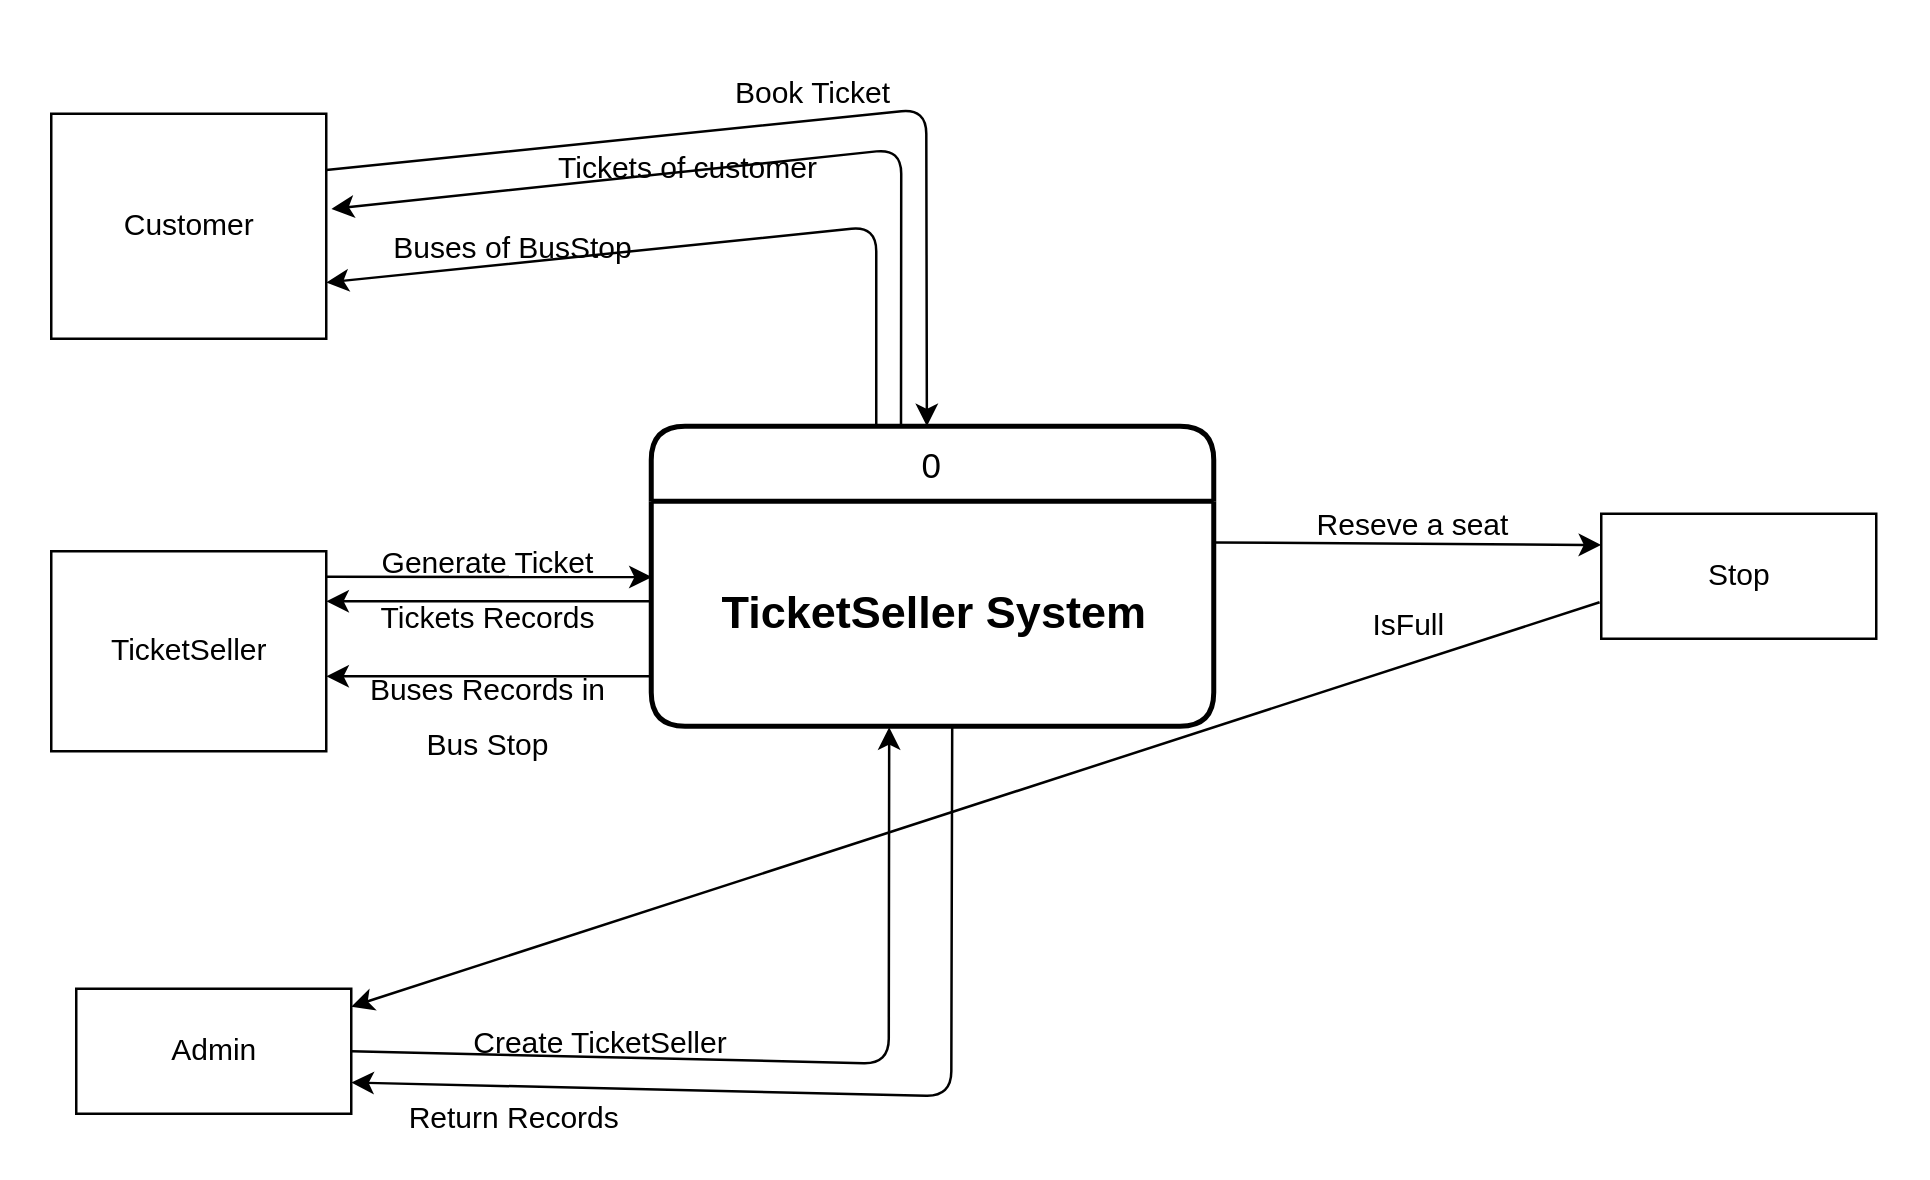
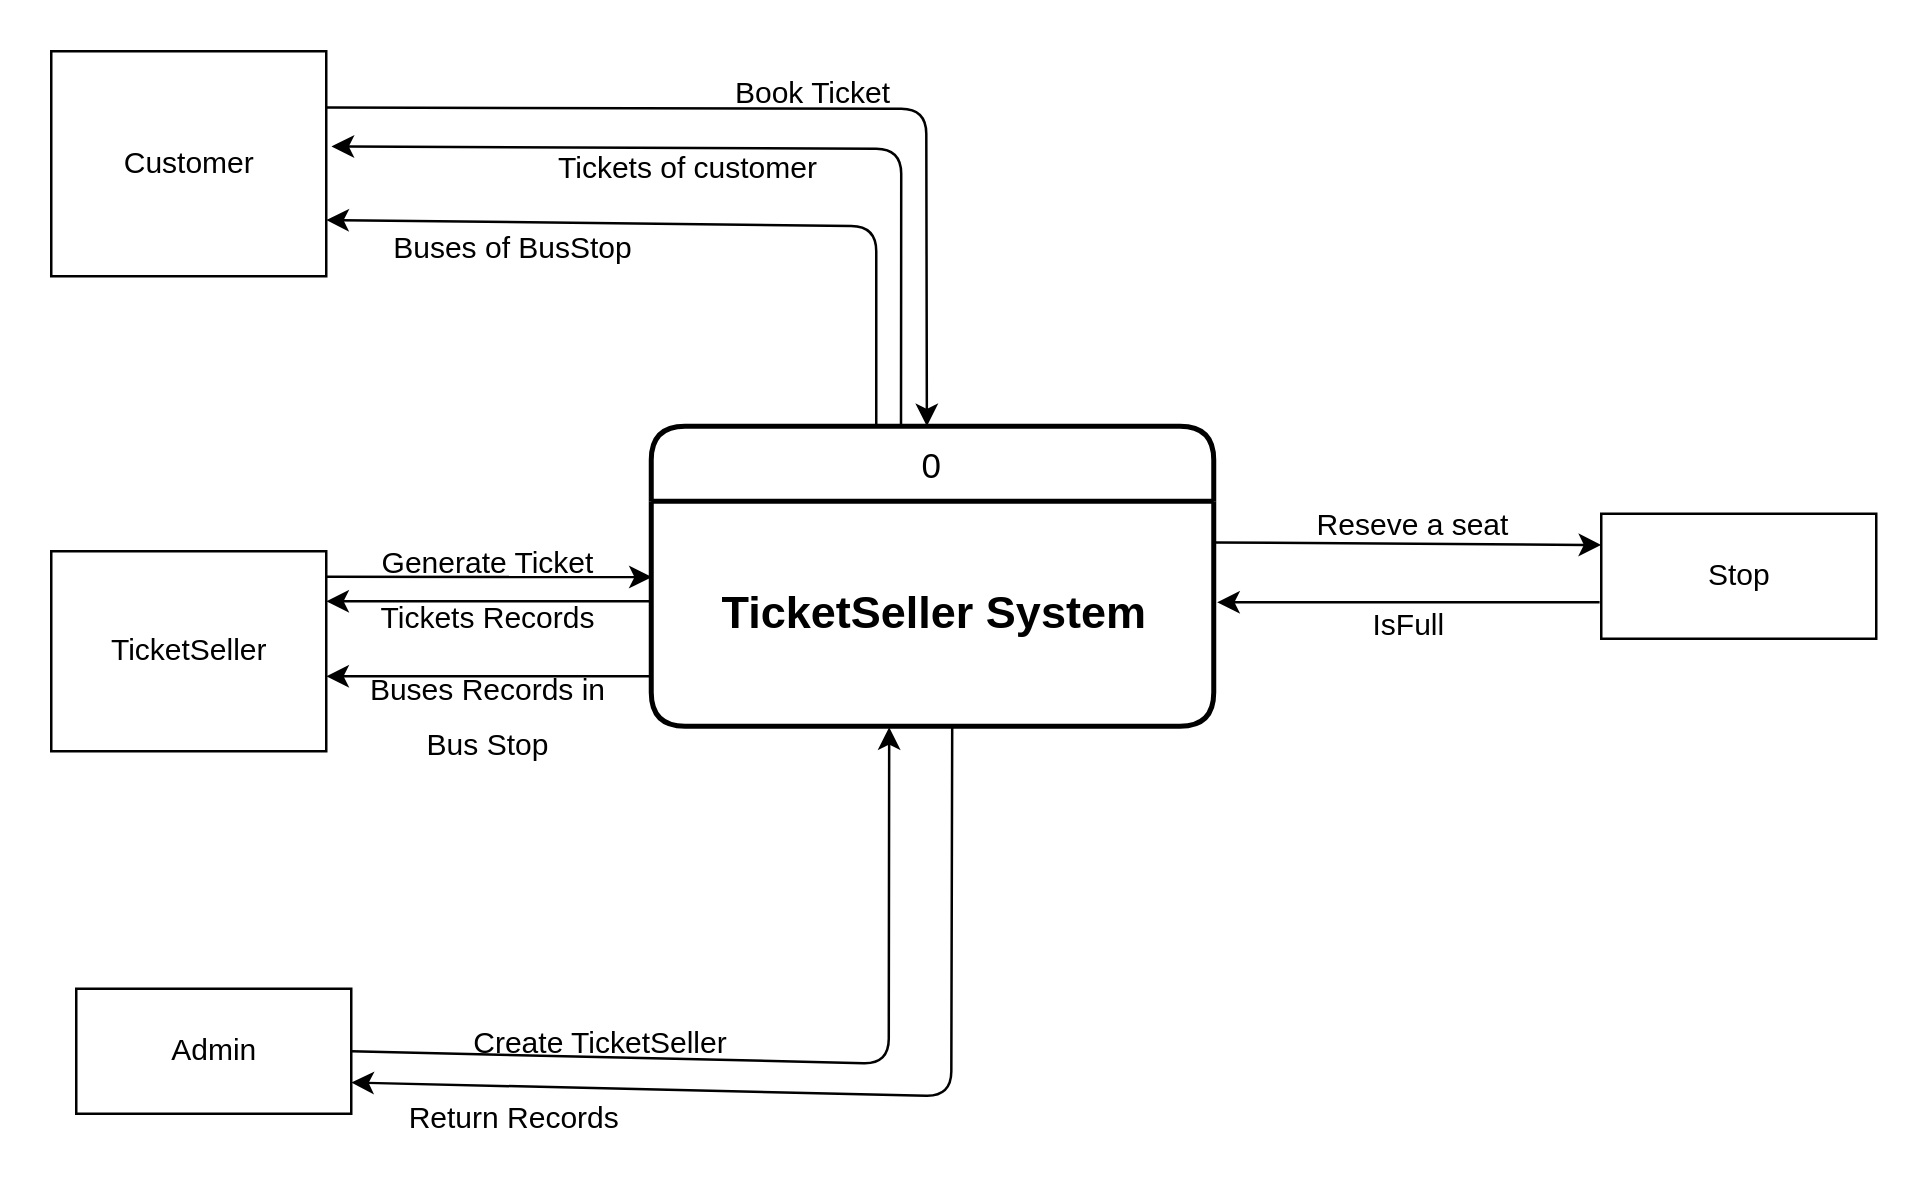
  <mxCell id="0" />
  <mxCell id="1" parent="0" />
- <mxCell id="2" value="Customer" style="html=1;" vertex="1" parent="1"><mxGeometry x="20" y="45" width="110" height="90" as="geometry" /></mxCell>
+ <mxCell id="2" value="Customer" style="html=1;" vertex="1" parent="1"><mxGeometry x="20" y="20" width="110" height="90" as="geometry" /></mxCell>
  <mxCell id="3" value="TicketSeller" style="html=1;" vertex="1" parent="1"><mxGeometry x="20" y="220" width="110" height="80" as="geometry" /></mxCell>
  <mxCell id="4" value="Admin" style="html=1;" vertex="1" parent="1"><mxGeometry x="30" y="395" width="110" height="50" as="geometry" /></mxCell>
  <mxCell id="5" value="Stop" style="html=1;" vertex="1" parent="1"><mxGeometry x="640" y="205" width="110" height="50" as="geometry" /></mxCell>
  <mxCell id="6" value="0" style="swimlane;childLayout=stackLayout;horizontal=1;startSize=30;horizontalStack=0;rounded=1;fontSize=14;fontStyle=0;strokeWidth=2;resizeParent=0;resizeLast=1;shadow=0;dashed=0;align=center;" vertex="1" parent="1"><mxGeometry x="260" y="170" width="225" height="120" as="geometry" /></mxCell>
  <mxCell id="7" value="&lt;b&gt;&lt;font style=&quot;font-size: 18px;&quot;&gt;TicketSeller System&lt;/font&gt;&lt;/b&gt;" style="text;html=1;align=center;verticalAlign=middle;resizable=0;points=[];autosize=1;strokeColor=none;fillColor=none;" vertex="1" parent="6"><mxGeometry y="30" width="225" height="90" as="geometry" /></mxCell>
  <mxCell id="8" value="" style="endArrow=classic;html=1;fontSize=18;exitX=1;exitY=0.5;exitDx=0;exitDy=0;entryX=0.423;entryY=1.004;entryDx=0;entryDy=0;entryPerimeter=0;" edge="1" parent="1" source="4" target="7"><mxGeometry width="50" height="50" relative="1" as="geometry"><mxPoint x="430" y="290" as="sourcePoint" /><mxPoint x="480" y="240" as="targetPoint" /><Array as="points"><mxPoint x="355" y="425" /></Array></mxGeometry></mxCell>
  <mxCell id="9" value="&lt;font style=&quot;font-size: 12px;&quot;&gt;Create TicketSeller&lt;/font&gt;" style="text;html=1;strokeColor=none;fillColor=none;align=center;verticalAlign=middle;whiteSpace=wrap;rounded=0;fontSize=18;" vertex="1" parent="1"><mxGeometry x="180" y="410" width="120" height="10" as="geometry" /></mxCell>
  <mxCell id="10" value="" style="endArrow=classic;html=1;fontSize=12;exitX=0.535;exitY=1.007;exitDx=0;exitDy=0;exitPerimeter=0;entryX=1;entryY=0.75;entryDx=0;entryDy=0;" edge="1" parent="1" source="7" target="4"><mxGeometry width="50" height="50" relative="1" as="geometry"><mxPoint x="460" y="380" as="sourcePoint" /><mxPoint x="510" y="330" as="targetPoint" /><Array as="points"><mxPoint x="380" y="438" /></Array></mxGeometry></mxCell>
  <mxCell id="11" value="&lt;font style=&quot;font-size: 12px;&quot;&gt;Return Records&lt;/font&gt;" style="text;html=1;strokeColor=none;fillColor=none;align=center;verticalAlign=middle;whiteSpace=wrap;rounded=0;fontSize=18;" vertex="1" parent="1"><mxGeometry x="158.75" y="440" width="92.5" height="10" as="geometry" /></mxCell>
  <mxCell id="12" value="" style="endArrow=classic;html=1;fontSize=12;exitX=0.999;exitY=0.128;exitDx=0;exitDy=0;entryX=0.001;entryY=0.337;entryDx=0;entryDy=0;entryPerimeter=0;exitPerimeter=0;" edge="1" parent="1" source="3" target="7"><mxGeometry width="50" height="50" relative="1" as="geometry"><mxPoint x="180" y="280" as="sourcePoint" /><mxPoint x="230" y="230" as="targetPoint" /></mxGeometry></mxCell>
  <mxCell id="13" value="&lt;font style=&quot;font-size: 12px;&quot;&gt;Generate Ticket&lt;/font&gt;" style="text;html=1;strokeColor=none;fillColor=none;align=center;verticalAlign=middle;whiteSpace=wrap;rounded=0;fontSize=18;" vertex="1" parent="1"><mxGeometry x="140" y="217.5" width="110" height="10" as="geometry" /></mxCell>
  <mxCell id="14" value="" style="endArrow=classic;html=1;fontSize=12;entryX=1;entryY=0.25;entryDx=0;entryDy=0;exitX=0;exitY=0.444;exitDx=0;exitDy=0;exitPerimeter=0;" edge="1" parent="1" source="7" target="3"><mxGeometry width="50" height="50" relative="1" as="geometry"><mxPoint x="190" y="330" as="sourcePoint" /><mxPoint x="240" y="280" as="targetPoint" /></mxGeometry></mxCell>
  <mxCell id="15" value="&lt;font style=&quot;font-size: 12px;&quot;&gt;Tickets Records&lt;/font&gt;" style="text;html=1;strokeColor=none;fillColor=none;align=center;verticalAlign=middle;whiteSpace=wrap;rounded=0;fontSize=18;" vertex="1" parent="1"><mxGeometry x="140" y="240" width="110" height="10" as="geometry" /></mxCell>
  <mxCell id="16" value="" style="endArrow=classic;html=1;fontSize=12;entryX=1;entryY=0.25;entryDx=0;entryDy=0;exitX=0;exitY=0.444;exitDx=0;exitDy=0;exitPerimeter=0;" edge="1" parent="1"><mxGeometry width="50" height="50" relative="1" as="geometry"><mxPoint x="260" y="269.96" as="sourcePoint" /><mxPoint x="130" y="270" as="targetPoint" /></mxGeometry></mxCell>
  <mxCell id="17" value="&lt;font style=&quot;font-size: 12px;&quot;&gt;Buses Records in Bus Stop&lt;/font&gt;" style="text;html=1;strokeColor=none;fillColor=none;align=center;verticalAlign=middle;whiteSpace=wrap;rounded=0;fontSize=18;" vertex="1" parent="1"><mxGeometry x="139.57" y="270" width="110" height="30" as="geometry" /></mxCell>
  <mxCell id="18" value="" style="endArrow=classic;html=1;fontSize=12;exitX=1;exitY=0.25;exitDx=0;exitDy=0;entryX=0.49;entryY=0;entryDx=0;entryDy=0;entryPerimeter=0;" edge="1" parent="1" source="2" target="6"><mxGeometry width="50" height="50" relative="1" as="geometry"><mxPoint x="170" y="120" as="sourcePoint" /><mxPoint x="220" y="70" as="targetPoint" /><Array as="points"><mxPoint x="370" y="43" /></Array></mxGeometry></mxCell>
  <mxCell id="19" value="&lt;font style=&quot;font-size: 12px;&quot;&gt;Book Ticket&lt;/font&gt;" style="text;html=1;strokeColor=none;fillColor=none;align=center;verticalAlign=middle;whiteSpace=wrap;rounded=0;fontSize=18;" vertex="1" parent="1"><mxGeometry x="270" y="30" width="110" height="10" as="geometry" /></mxCell>
  <mxCell id="20" value="" style="endArrow=classic;html=1;fontSize=12;entryX=1.019;entryY=0.423;entryDx=0;entryDy=0;entryPerimeter=0;exitX=0.444;exitY=0;exitDx=0;exitDy=0;exitPerimeter=0;" edge="1" parent="1" source="6" target="2"><mxGeometry width="50" height="50" relative="1" as="geometry"><mxPoint x="160" y="120" as="sourcePoint" /><mxPoint x="210" y="70" as="targetPoint" /><Array as="points"><mxPoint x="360" y="59" /></Array></mxGeometry></mxCell>
  <mxCell id="21" value="&lt;span style=&quot;font-size: 12px;&quot;&gt;Tickets of customer&lt;/span&gt;" style="text;html=1;strokeColor=none;fillColor=none;align=center;verticalAlign=middle;whiteSpace=wrap;rounded=0;fontSize=18;" vertex="1" parent="1"><mxGeometry x="220" y="60" width="110" height="10" as="geometry" /></mxCell>
  <mxCell id="22" value="" style="endArrow=classic;html=1;fontSize=12;entryX=1;entryY=0.75;entryDx=0;entryDy=0;" edge="1" parent="1" target="2"><mxGeometry width="50" height="50" relative="1" as="geometry"><mxPoint x="350" y="170" as="sourcePoint" /><mxPoint x="121" y="80" as="targetPoint" /><Array as="points"><mxPoint x="350" y="90" /></Array></mxGeometry></mxCell>
  <mxCell id="23" value="&lt;span style=&quot;font-size: 12px;&quot;&gt;Buses of BusStop&lt;/span&gt;" style="text;html=1;strokeColor=none;fillColor=none;align=center;verticalAlign=middle;whiteSpace=wrap;rounded=0;fontSize=18;" vertex="1" parent="1"><mxGeometry x="150" y="90" width="110" height="13.4" as="geometry" /></mxCell>
  <mxCell id="24" value="" style="endArrow=classic;html=1;fontSize=12;entryX=0;entryY=0.25;entryDx=0;entryDy=0;exitX=0.999;exitY=0.183;exitDx=0;exitDy=0;exitPerimeter=0;" edge="1" parent="1"><mxGeometry width="50" height="50" relative="1" as="geometry"><mxPoint x="484.775" y="216.47" as="sourcePoint" /><mxPoint x="640" y="217.5" as="targetPoint" /></mxGeometry></mxCell>
  <mxCell id="25" value="&lt;span style=&quot;font-size: 12px;&quot;&gt;Reseve a seat&lt;/span&gt;" style="text;html=1;strokeColor=none;fillColor=none;align=center;verticalAlign=middle;whiteSpace=wrap;rounded=0;fontSize=18;" vertex="1" parent="1"><mxGeometry x="510" y="200" width="110" height="15" as="geometry" /></mxCell>
- <mxCell id="26" value="" style="endArrow=classic;html=1;fontSize=12;exitX=-0.006;exitY=0.708;exitDx=0;exitDy=0;exitPerimeter=0;" edge="1" parent="1" source="5" target="4"><mxGeometry width="50" height="50" relative="1" as="geometry"><mxPoint x="540" y="290" as="sourcePoint" /><mxPoint x="590" y="240" as="targetPoint" /></mxGeometry></mxCell>
+ <mxCell id="26" value="" style="endArrow=classic;html=1;fontSize=12;entryX=1.006;entryY=0.449;entryDx=0;entryDy=0;entryPerimeter=0;exitX=-0.006;exitY=0.708;exitDx=0;exitDy=0;exitPerimeter=0;" edge="1" parent="1" source="5" target="7"><mxGeometry width="50" height="50" relative="1" as="geometry"><mxPoint x="540" y="290" as="sourcePoint" /><mxPoint x="590" y="240" as="targetPoint" /></mxGeometry></mxCell>
  <mxCell id="27" value="&lt;span style=&quot;font-size: 12px;&quot;&gt;IsFull&amp;nbsp;&lt;/span&gt;" style="text;html=1;strokeColor=none;fillColor=none;align=center;verticalAlign=middle;whiteSpace=wrap;rounded=0;fontSize=18;" vertex="1" parent="1"><mxGeometry x="550" y="240" width="30" height="15" as="geometry" /></mxCell>
